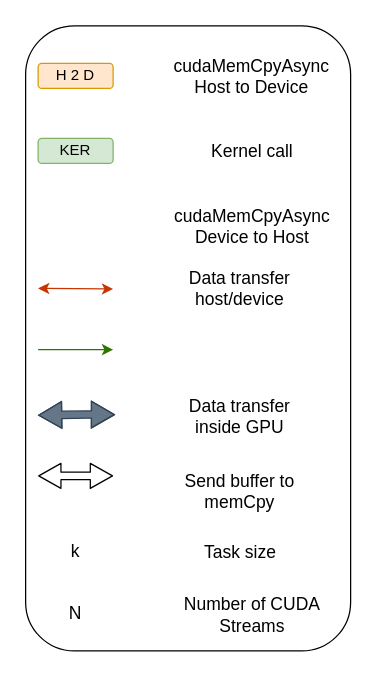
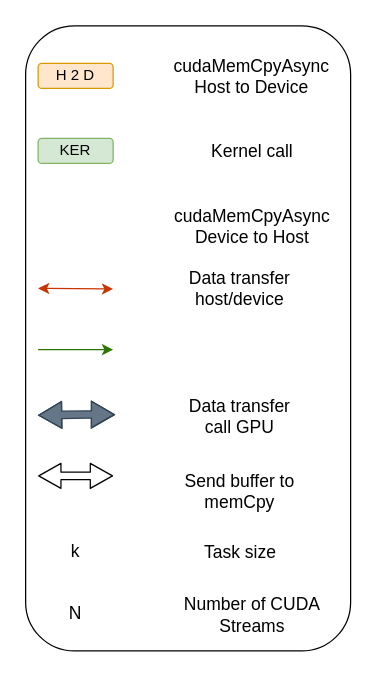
  <mxCell id="0" />
  <mxCell id="1" parent="0" />
  <mxCell id="2" value="" style="rounded=1;whiteSpace=wrap;html=1;strokeColor=#000000;fontSize=14;" parent="1" vertex="1"><mxGeometry x="20" y="20" width="260" height="500" as="geometry" /></mxCell>
  <mxCell id="3" value="H 2 D" style="rounded=1;whiteSpace=wrap;html=1;fillColor=#ffe6cc;strokeColor=#d79b00;" parent="1" vertex="1"><mxGeometry x="30" y="50" width="60" height="20" as="geometry" /></mxCell>
  <mxCell id="4" value="KER" style="rounded=1;whiteSpace=wrap;html=1;fillColor=#d5e8d4;strokeColor=#82b366;" parent="1" vertex="1"><mxGeometry x="30" y="110" width="60" height="20" as="geometry" /></mxCell>
  <mxCell id="5" value="" style="endArrow=classic;startArrow=classic;html=1;exitX=1;exitY=0.5;exitDx=0;exitDy=0;fillColor=#fa6800;strokeColor=#C73500;" parent="1" edge="1"><mxGeometry width="50" height="50" relative="1" as="geometry"><mxPoint x="30" y="230" as="sourcePoint" /><mxPoint x="90" y="230.5" as="targetPoint" /></mxGeometry></mxCell>
  <mxCell id="6" value="" style="endArrow=classic;html=1;strokeColor=#2D7600;strokeWidth=1;fontSize=14;fillColor=#60a917;" parent="1" edge="1"><mxGeometry width="50" height="50" relative="1" as="geometry"><mxPoint x="30" y="279" as="sourcePoint" /><mxPoint x="90" y="279" as="targetPoint" /></mxGeometry></mxCell>
  <mxCell id="7" value="" style="endArrow=classic;startArrow=classic;html=1;shape=flexArrow;fillColor=#647687;strokeColor=#314354;exitX=-0.015;exitY=0.536;exitDx=0;exitDy=0;exitPerimeter=0;width=5.882;endSize=5.788;endWidth=14.464;startSize=5.788;startWidth=14.464;" parent="1" edge="1"><mxGeometry width="50" height="50" relative="1" as="geometry"><mxPoint x="30" y="331.5" as="sourcePoint" /><mxPoint x="91.5" y="331" as="targetPoint" /><Array as="points"><mxPoint x="69.1" y="330.94" /></Array></mxGeometry></mxCell>
  <mxCell id="8" value="" style="shape=flexArrow;endArrow=classic;startArrow=classic;html=1;strokeColor=#000000;strokeWidth=1;fontSize=17;width=5.882;endSize=5.588;endWidth=13.08;startWidth=13.08;startSize=5.588;" parent="1" edge="1"><mxGeometry width="50" height="50" relative="1" as="geometry"><mxPoint x="30" y="380" as="sourcePoint" /><mxPoint x="90" y="380" as="targetPoint" /></mxGeometry></mxCell>
  <mxCell id="9" value="cudaMemCpyAsync Host to Device" style="text;html=1;strokeColor=none;fillColor=none;align=center;verticalAlign=middle;whiteSpace=wrap;rounded=0;fontSize=14;" parent="1" vertex="1"><mxGeometry x="130" y="50" width="142" height="20" as="geometry" /></mxCell>
  <mxCell id="10" value="cudaMemCpyAsync Device to Host" style="text;html=1;strokeColor=none;fillColor=none;align=center;verticalAlign=middle;whiteSpace=wrap;rounded=0;fontSize=14;" parent="1" vertex="1"><mxGeometry x="129.5" y="170" width="143" height="20" as="geometry" /></mxCell>
  <mxCell id="11" value="Data transfer host/device" style="text;html=1;strokeColor=none;fillColor=none;align=center;verticalAlign=middle;whiteSpace=wrap;rounded=0;fontSize=14;" parent="1" vertex="1"><mxGeometry x="120" y="220" width="143" height="20" as="geometry" /></mxCell>
- <mxCell id="12" value="Data transfer &lt;br&gt;inside GPU" style="text;html=1;strokeColor=none;fillColor=none;align=center;verticalAlign=middle;whiteSpace=wrap;rounded=0;fontSize=14;" parent="1" vertex="1"><mxGeometry x="120" y="321.5" width="143" height="20" as="geometry" /></mxCell>
+ <mxCell id="12" value="Data transfer &lt;br&gt;call GPU" style="text;html=1;strokeColor=none;fillColor=none;align=center;verticalAlign=middle;whiteSpace=wrap;rounded=0;fontSize=14;" parent="1" vertex="1"><mxGeometry x="120" y="321.5" width="143" height="20" as="geometry" /></mxCell>
  <mxCell id="13" value="Send buffer to memCpy" style="text;html=1;strokeColor=none;fillColor=none;align=center;verticalAlign=middle;whiteSpace=wrap;rounded=0;fontSize=14;" parent="1" vertex="1"><mxGeometry x="120" y="381.5" width="143" height="20" as="geometry" /></mxCell>
  <mxCell id="14" value="Kernel call" style="text;html=1;strokeColor=none;fillColor=none;align=center;verticalAlign=middle;whiteSpace=wrap;rounded=0;fontSize=14;" parent="1" vertex="1"><mxGeometry x="129.5" y="110" width="143" height="20" as="geometry" /></mxCell>
  <mxCell id="15" style="edgeStyle=orthogonalEdgeStyle;rounded=0;orthogonalLoop=1;jettySize=auto;html=1;exitX=0.5;exitY=1;exitDx=0;exitDy=0;startArrow=none;startFill=0;endArrow=block;endFill=1;strokeColor=#949494;strokeWidth=1;fontSize=14;" parent="1" source="14" target="14" edge="1"><mxGeometry relative="1" as="geometry" /></mxCell>
  <mxCell id="16" value="k" style="text;html=1;strokeColor=none;fillColor=none;align=center;verticalAlign=middle;whiteSpace=wrap;rounded=0;fontSize=14;" parent="1" vertex="1"><mxGeometry x="40" y="430" width="40" height="20" as="geometry" /></mxCell>
  <mxCell id="17" value="&lt;div&gt;Task size&lt;/div&gt;" style="text;html=1;strokeColor=none;fillColor=none;align=center;verticalAlign=middle;whiteSpace=wrap;rounded=0;fontSize=14;" parent="1" vertex="1"><mxGeometry x="151.5" y="431" width="80" height="20" as="geometry" /></mxCell>
  <mxCell id="18" value="N" style="text;html=1;strokeColor=none;fillColor=none;align=center;verticalAlign=middle;whiteSpace=wrap;rounded=0;fontSize=14;" parent="1" vertex="1"><mxGeometry x="40" y="480" width="40" height="20" as="geometry" /></mxCell>
  <mxCell id="19" value="Number of CUDA Streams " style="text;html=1;strokeColor=none;fillColor=none;align=center;verticalAlign=middle;whiteSpace=wrap;rounded=0;fontSize=14;" parent="1" vertex="1"><mxGeometry x="120.5" y="480.5" width="161" height="20" as="geometry" /></mxCell>
